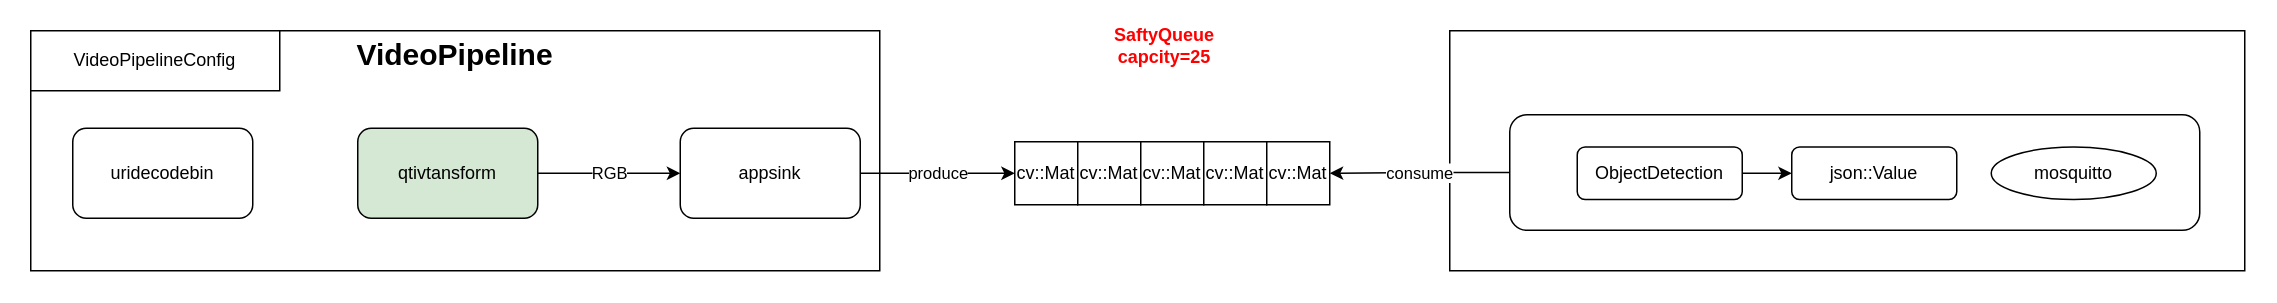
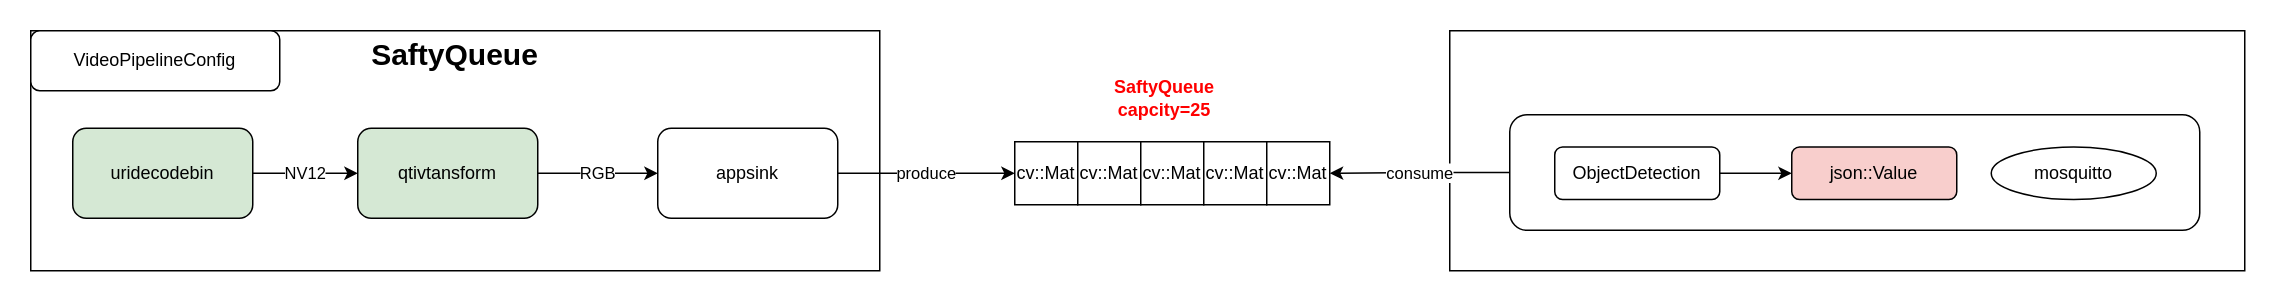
  <mxCell id="0" />
  <mxCell id="1" parent="0" />
  <mxCell id="2" value="" style="rounded=0;whiteSpace=wrap;html=1;" vertex="1" parent="1"><mxGeometry x="966" y="20" width="530" height="160" as="geometry" /></mxCell>
  <mxCell id="3" value="" style="rounded=0;whiteSpace=wrap;html=1;" vertex="1" parent="1"><mxGeometry x="20" y="20" width="566" height="160" as="geometry" /></mxCell>
- <mxCell id="5" value="uridecodebin" style="rounded=1;whiteSpace=wrap;html=1;" vertex="1" parent="1"><mxGeometry x="48" y="85" width="120" height="60" as="geometry" /></mxCell>
+ <mxCell id="4" value="NV12" style="edgeStyle=orthogonalEdgeStyle;rounded=0;orthogonalLoop=1;jettySize=auto;html=1;entryX=0;entryY=0.5;entryDx=0;entryDy=0;" edge="1" parent="1" source="5" target="7"><mxGeometry relative="1" as="geometry" /></mxCell>
+ <mxCell id="5" value="uridecodebin" style="rounded=1;whiteSpace=wrap;html=1;fillColor=#d5e8d4;" vertex="1" parent="1"><mxGeometry x="48" y="85" width="120" height="60" as="geometry" /></mxCell>
  <mxCell id="6" value="RGB" style="edgeStyle=orthogonalEdgeStyle;rounded=0;orthogonalLoop=1;jettySize=auto;html=1;" edge="1" parent="1" source="7" target="9"><mxGeometry relative="1" as="geometry" /></mxCell>
  <mxCell id="7" value="qtivtansform" style="rounded=1;whiteSpace=wrap;html=1;fillColor=#d5e8d4;" vertex="1" parent="1"><mxGeometry x="238" y="85" width="120" height="60" as="geometry" /></mxCell>
  <mxCell id="8" value="produce" style="edgeStyle=orthogonalEdgeStyle;rounded=0;orthogonalLoop=1;jettySize=auto;html=1;" edge="1" parent="1" source="9" target="12"><mxGeometry relative="1" as="geometry" /></mxCell>
- <mxCell id="9" value="appsink" style="rounded=1;whiteSpace=wrap;html=1;" vertex="1" parent="1"><mxGeometry x="453" y="85" width="120" height="60" as="geometry" /></mxCell>
- <mxCell id="10" value="VideoPipelineConfig" style="rounded=0;whiteSpace=wrap;html=1;" vertex="1" parent="1"><mxGeometry x="20" y="20" width="166" height="40" as="geometry" /></mxCell>
- <mxCell id="11" value="VideoPipeline" style="text;html=1;strokeColor=none;fillColor=none;align=center;verticalAlign=middle;whiteSpace=wrap;rounded=0;fontStyle=1;fontSize=20;" vertex="1" parent="1"><mxGeometry x="218" y="20" width="170" height="30" as="geometry" /></mxCell>
+ <mxCell id="9" value="appsink" style="rounded=1;whiteSpace=wrap;html=1;" vertex="1" parent="1"><mxGeometry x="438" y="85" width="120" height="60" as="geometry" /></mxCell>
+ <mxCell id="10" value="VideoPipelineConfig" style="whiteSpace=wrap;html=1;rounded=1;" vertex="1" parent="1"><mxGeometry x="20" y="20" width="166" height="40" as="geometry" /></mxCell>
+ <mxCell id="11" value="SaftyQueue" style="text;html=1;strokeColor=none;fillColor=none;align=center;verticalAlign=middle;whiteSpace=wrap;rounded=0;fontStyle=1;fontSize=20;" vertex="1" parent="1"><mxGeometry x="218" y="20" width="170" height="30" as="geometry" /></mxCell>
  <mxCell id="12" value="cv::Mat" style="whiteSpace=wrap;html=1;aspect=fixed;" vertex="1" parent="1"><mxGeometry x="676" y="94" width="42" height="42" as="geometry" /></mxCell>
- <mxCell id="13" value="SaftyQueue&lt;br&gt;capcity=25" style="text;html=1;strokeColor=none;fillColor=none;align=center;verticalAlign=middle;whiteSpace=wrap;rounded=0;fontStyle=1;fontColor=#FF0000;" vertex="1" parent="1"><mxGeometry x="746" y="15" width="60" height="30" as="geometry" /></mxCell>
+ <mxCell id="13" value="SaftyQueue&lt;br&gt;capcity=25" style="text;html=1;strokeColor=none;fillColor=none;align=center;verticalAlign=middle;whiteSpace=wrap;rounded=0;fontStyle=1;fontColor=#FF0000;" vertex="1" parent="1"><mxGeometry x="746" y="50" width="60" height="30" as="geometry" /></mxCell>
  <mxCell id="14" value="cv::Mat" style="whiteSpace=wrap;html=1;aspect=fixed;" vertex="1" parent="1"><mxGeometry x="718" y="94" width="42" height="42" as="geometry" /></mxCell>
  <mxCell id="15" value="cv::Mat" style="whiteSpace=wrap;html=1;aspect=fixed;" vertex="1" parent="1"><mxGeometry x="760" y="94" width="42" height="42" as="geometry" /></mxCell>
  <mxCell id="16" value="cv::Mat" style="whiteSpace=wrap;html=1;aspect=fixed;" vertex="1" parent="1"><mxGeometry x="802" y="94" width="42" height="42" as="geometry" /></mxCell>
  <mxCell id="17" value="cv::Mat" style="whiteSpace=wrap;html=1;aspect=fixed;" vertex="1" parent="1"><mxGeometry x="844" y="94" width="42" height="42" as="geometry" /></mxCell>
  <mxCell id="18" value="consume" style="edgeStyle=orthogonalEdgeStyle;rounded=0;orthogonalLoop=1;jettySize=auto;html=1;entryX=1;entryY=0.5;entryDx=0;entryDy=0;" edge="1" parent="1" source="19" target="17"><mxGeometry relative="1" as="geometry" /></mxCell>
  <mxCell id="19" value="" style="rounded=1;whiteSpace=wrap;html=1;" vertex="1" parent="1"><mxGeometry x="1006" y="76" width="460" height="77" as="geometry" /></mxCell>
  <mxCell id="20" style="edgeStyle=orthogonalEdgeStyle;rounded=0;orthogonalLoop=1;jettySize=auto;html=1;" edge="1" parent="1" source="21" target="22"><mxGeometry relative="1" as="geometry" /></mxCell>
- <mxCell id="21" value="ObjectDetection" style="rounded=1;whiteSpace=wrap;html=1;" vertex="1" parent="1"><mxGeometry x="1051" y="97.5" width="110" height="35" as="geometry" /></mxCell>
- <mxCell id="22" value="json::Value" style="rounded=1;whiteSpace=wrap;html=1;" vertex="1" parent="1"><mxGeometry x="1194" y="97.5" width="110" height="35" as="geometry" /></mxCell>
+ <mxCell id="21" value="ObjectDetection" style="rounded=1;whiteSpace=wrap;html=1;" vertex="1" parent="1"><mxGeometry x="1036" y="97.5" width="110" height="35" as="geometry" /></mxCell>
+ <mxCell id="22" value="json::Value" style="rounded=1;whiteSpace=wrap;html=1;fillColor=#f8cecc;" vertex="1" parent="1"><mxGeometry x="1194" y="97.5" width="110" height="35" as="geometry" /></mxCell>
  <mxCell id="23" value="mosquitto" style="ellipse;whiteSpace=wrap;html=1;" vertex="1" parent="1"><mxGeometry x="1327" y="97.5" width="110" height="35" as="geometry" /></mxCell>
